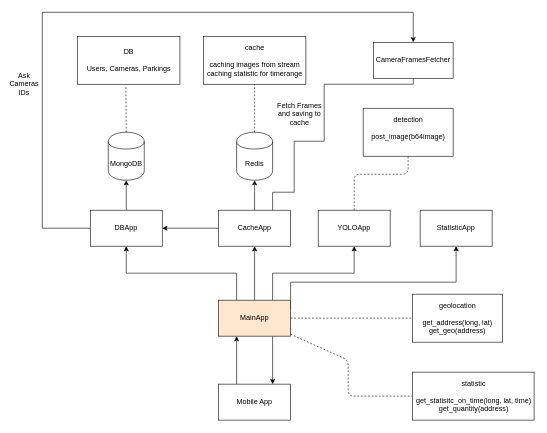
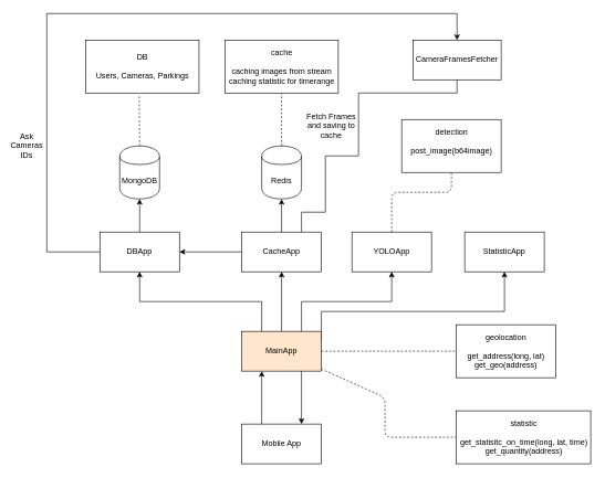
  <mxCell id="0" />
  <mxCell id="1" parent="0" />
  <mxCell id="2" style="edgeStyle=orthogonalEdgeStyle;rounded=0;orthogonalLoop=1;jettySize=auto;html=1;exitX=0.25;exitY=0;exitDx=0;exitDy=0;entryX=0.25;entryY=1;entryDx=0;entryDy=0;" parent="1" source="3" target="9" edge="1"><mxGeometry relative="1" as="geometry" /></mxCell>
  <mxCell id="3" value="Mobile App" style="rounded=0;whiteSpace=wrap;html=1;" parent="1" vertex="1"><mxGeometry x="364" y="640" width="120" height="60" as="geometry" /></mxCell>
  <mxCell id="4" style="edgeStyle=orthogonalEdgeStyle;rounded=0;orthogonalLoop=1;jettySize=auto;html=1;exitX=0.75;exitY=1;exitDx=0;exitDy=0;entryX=0.75;entryY=0;entryDx=0;entryDy=0;" parent="1" source="9" target="3" edge="1"><mxGeometry relative="1" as="geometry" /></mxCell>
  <mxCell id="5" style="edgeStyle=orthogonalEdgeStyle;rounded=0;orthogonalLoop=1;jettySize=auto;html=1;exitX=0.25;exitY=0;exitDx=0;exitDy=0;entryX=0.5;entryY=1;entryDx=0;entryDy=0;" parent="1" source="9" target="12" edge="1"><mxGeometry relative="1" as="geometry" /></mxCell>
  <mxCell id="6" style="edgeStyle=orthogonalEdgeStyle;rounded=0;orthogonalLoop=1;jettySize=auto;html=1;exitX=0.5;exitY=0;exitDx=0;exitDy=0;entryX=0.5;entryY=1;entryDx=0;entryDy=0;" parent="1" source="9" target="15" edge="1"><mxGeometry relative="1" as="geometry" /></mxCell>
  <mxCell id="7" style="edgeStyle=orthogonalEdgeStyle;rounded=0;orthogonalLoop=1;jettySize=auto;html=1;exitX=0.75;exitY=0;exitDx=0;exitDy=0;entryX=0.5;entryY=1;entryDx=0;entryDy=0;" parent="1" source="9" target="16" edge="1"><mxGeometry relative="1" as="geometry" /></mxCell>
  <mxCell id="8" style="edgeStyle=orthogonalEdgeStyle;rounded=0;orthogonalLoop=1;jettySize=auto;html=1;exitX=1;exitY=0.25;exitDx=0;exitDy=0;entryX=0.5;entryY=1;entryDx=0;entryDy=0;" parent="1" source="9" target="25" edge="1"><mxGeometry relative="1" as="geometry"><Array as="points"><mxPoint x="484" y="470" /><mxPoint x="760" y="470" /></Array></mxGeometry></mxCell>
  <mxCell id="9" value="MainApp" style="rounded=0;whiteSpace=wrap;html=1;fillColor=#ffe6cc;" parent="1" vertex="1"><mxGeometry x="364" y="500" width="120" height="60" as="geometry" /></mxCell>
  <mxCell id="10" style="edgeStyle=orthogonalEdgeStyle;rounded=0;orthogonalLoop=1;jettySize=auto;html=1;exitX=0.5;exitY=0;exitDx=0;exitDy=0;entryX=0.5;entryY=1;entryDx=0;entryDy=0;" parent="1" source="12" target="17" edge="1"><mxGeometry relative="1" as="geometry" /></mxCell>
  <mxCell id="11" style="edgeStyle=orthogonalEdgeStyle;rounded=0;orthogonalLoop=1;jettySize=auto;html=1;exitX=0;exitY=0.5;exitDx=0;exitDy=0;entryX=0.5;entryY=0;entryDx=0;entryDy=0;" edge="1" parent="1" source="12" target="31"><mxGeometry relative="1" as="geometry"><Array as="points"><mxPoint x="70" y="380" /><mxPoint x="70" y="20" /><mxPoint x="689" y="20" /></Array></mxGeometry></mxCell>
  <mxCell id="12" value="DBApp" style="rounded=0;whiteSpace=wrap;html=1;" parent="1" vertex="1"><mxGeometry x="150" y="350" width="120" height="60" as="geometry" /></mxCell>
  <mxCell id="13" style="edgeStyle=orthogonalEdgeStyle;rounded=0;orthogonalLoop=1;jettySize=auto;html=1;exitX=0.5;exitY=0;exitDx=0;exitDy=0;entryX=0.5;entryY=1;entryDx=0;entryDy=0;" parent="1" source="15" target="18" edge="1"><mxGeometry relative="1" as="geometry" /></mxCell>
  <mxCell id="14" style="edgeStyle=orthogonalEdgeStyle;rounded=0;orthogonalLoop=1;jettySize=auto;html=1;exitX=0;exitY=0.5;exitDx=0;exitDy=0;" edge="1" parent="1" source="15" target="12"><mxGeometry relative="1" as="geometry" /></mxCell>
  <mxCell id="15" value="CacheApp" style="rounded=0;whiteSpace=wrap;html=1;" parent="1" vertex="1"><mxGeometry x="364" y="350" width="120" height="60" as="geometry" /></mxCell>
  <mxCell id="16" value="YOLOApp" style="rounded=0;whiteSpace=wrap;html=1;" parent="1" vertex="1"><mxGeometry x="530" y="350" width="120" height="60" as="geometry" /></mxCell>
  <mxCell id="17" value="MongoDB" style="shape=cylinder;whiteSpace=wrap;html=1;boundedLbl=1;backgroundOutline=1;" parent="1" vertex="1"><mxGeometry x="180" y="220" width="60" height="80" as="geometry" /></mxCell>
  <mxCell id="18" value="Redis" style="shape=cylinder;whiteSpace=wrap;html=1;boundedLbl=1;backgroundOutline=1;" parent="1" vertex="1"><mxGeometry x="394" y="220" width="60" height="80" as="geometry" /></mxCell>
  <mxCell id="19" value="" style="endArrow=none;dashed=1;html=1;exitX=1;exitY=0.5;exitDx=0;exitDy=0;entryX=0;entryY=0.5;entryDx=0;entryDy=0;" parent="1" source="9" target="20" edge="1"><mxGeometry width="50" height="50" relative="1" as="geometry"><mxPoint x="530" y="550" as="sourcePoint" /><mxPoint x="660" y="530" as="targetPoint" /></mxGeometry></mxCell>
  <mxCell id="20" value="geolocation&lt;br&gt;&lt;br&gt;get_address(long, lat)&lt;br&gt;get_geo(address)" style="html=1;" parent="1" vertex="1"><mxGeometry x="687" y="490" width="150" height="80" as="geometry" /></mxCell>
  <mxCell id="21" value="" style="endArrow=none;dashed=1;html=1;entryX=0;entryY=0.5;entryDx=0;entryDy=0;" parent="1" source="9" target="22" edge="1"><mxGeometry width="50" height="50" relative="1" as="geometry"><mxPoint x="620" y="650" as="sourcePoint" /><mxPoint x="660" y="660" as="targetPoint" /><Array as="points"><mxPoint x="580" y="600" /><mxPoint x="580" y="660" /></Array></mxGeometry></mxCell>
  <mxCell id="22" value="statistic&lt;br&gt;&lt;br&gt;get_statisitc_on_time(long, lat, time)&lt;br&gt;get_quantity(address)" style="html=1;" parent="1" vertex="1"><mxGeometry x="687" y="620" width="203" height="80" as="geometry" /></mxCell>
  <mxCell id="23" value="detection&lt;br&gt;&lt;br&gt;post_image(b64image)&lt;br&gt;&lt;span style=&quot;color: rgba(0 , 0 , 0 , 0) ; font-family: monospace ; font-size: 0px&quot;&gt;%3CmxGraphModel%3E%3Croot%3E%3CmxCell%20id%3D%220%22%2F%3E%3CmxCell%20id%3D%221%22%20parent%3D%220%22%2F%3E%3CmxCell%20id%3D%222%22%20value%3D%22geolocation%26lt%3Bbr%26gt%3B%26lt%3Bbr%26gt%3Bget_address(long%2C%20lat)%26lt%3Bbr%26gt%3Bget_geo(address)%22%20style%3D%22html%3D1%3B%22%20vertex%3D%221%22%20parent%3D%221%22%3E%3CmxGeometry%20x%3D%22677%22%20y%3D%22420%22%20width%3D%22150%22%20height%3D%2280%22%20as%3D%22geometry%22%2F%3E%3C%2FmxCell%3E%3C%2Froot%3E%3C%2FmxGraphModel%3E&lt;/span&gt;" style="html=1;" parent="1" vertex="1"><mxGeometry x="605" y="180" width="150" height="80" as="geometry" /></mxCell>
  <mxCell id="24" value="" style="endArrow=none;dashed=1;html=1;entryX=0.5;entryY=1;entryDx=0;entryDy=0;exitX=0.5;exitY=0;exitDx=0;exitDy=0;" parent="1" source="16" target="23" edge="1"><mxGeometry width="50" height="50" relative="1" as="geometry"><mxPoint x="600" y="320" as="sourcePoint" /><mxPoint x="650" y="270" as="targetPoint" /><Array as="points"><mxPoint x="590" y="290" /><mxPoint x="680" y="290" /></Array></mxGeometry></mxCell>
  <mxCell id="25" value="StatisticApp" style="rounded=0;whiteSpace=wrap;html=1;" parent="1" vertex="1"><mxGeometry x="700" y="350" width="120" height="60" as="geometry" /></mxCell>
  <mxCell id="26" value="" style="endArrow=none;dashed=1;html=1;exitX=0.5;exitY=0;exitDx=0;exitDy=0;entryX=0.5;entryY=1;entryDx=0;entryDy=0;" parent="1" source="18" target="27" edge="1"><mxGeometry width="50" height="50" relative="1" as="geometry"><mxPoint x="400" y="210" as="sourcePoint" /><mxPoint x="424" y="150" as="targetPoint" /></mxGeometry></mxCell>
  <mxCell id="27" value="cache&lt;br&gt;&lt;br&gt;caching images from stream&lt;br&gt;caching statistic for timerange" style="html=1;" parent="1" vertex="1"><mxGeometry x="338.5" y="60" width="171" height="80" as="geometry" /></mxCell>
  <mxCell id="28" value="DB&lt;br&gt;&lt;br&gt;Users, Cameras, Parkings" style="html=1;" parent="1" vertex="1"><mxGeometry x="128.5" y="60" width="171" height="80" as="geometry" /></mxCell>
  <mxCell id="29" value="" style="endArrow=none;dashed=1;html=1;exitX=0.5;exitY=0;exitDx=0;exitDy=0;entryX=0.473;entryY=1.025;entryDx=0;entryDy=0;entryPerimeter=0;" parent="1" source="17" target="28" edge="1"><mxGeometry width="50" height="50" relative="1" as="geometry"><mxPoint x="434" y="230" as="sourcePoint" /><mxPoint x="434" y="150" as="targetPoint" /></mxGeometry></mxCell>
  <mxCell id="30" style="edgeStyle=orthogonalEdgeStyle;rounded=0;orthogonalLoop=1;jettySize=auto;html=1;exitX=0.5;exitY=1;exitDx=0;exitDy=0;entryX=0.75;entryY=0;entryDx=0;entryDy=0;endArrow=none;" edge="1" parent="1" source="31" target="15"><mxGeometry relative="1" as="geometry"><Array as="points"><mxPoint x="689" y="140" /><mxPoint x="540" y="140" /><mxPoint x="540" y="235" /><mxPoint x="490" y="235" /><mxPoint x="490" y="320" /><mxPoint x="454" y="320" /></Array></mxGeometry></mxCell>
- <mxCell id="31" value="CameraFramesFetcher" style="rounded=0;whiteSpace=wrap;html=1;" vertex="1" parent="1"><mxGeometry x="622" y="70" width="133" height="60" as="geometry" /></mxCell>
- <mxCell id="32" value="Ask Cameras IDs" style="text;html=1;strokeColor=none;fillColor=none;align=center;verticalAlign=middle;whiteSpace=wrap;rounded=0;" vertex="1" parent="1"><mxGeometry x="20" y="130" width="40" height="20" as="geometry" /></mxCell>
+ <mxCell id="31" value="CameraFramesFetcher" style="rounded=0;whiteSpace=wrap;html=1;" vertex="1" parent="1"><mxGeometry x="622" y="60" width="133" height="60" as="geometry" /></mxCell>
+ <mxCell id="32" value="Ask Cameras IDs" style="text;html=1;strokeColor=none;fillColor=none;align=center;verticalAlign=middle;whiteSpace=wrap;rounded=0;" vertex="1" parent="1"><mxGeometry x="20" y="210" width="40" height="20" as="geometry" /></mxCell>
  <mxCell id="33" value="Fetch Frames and saving to cache" style="text;html=1;strokeColor=none;fillColor=none;align=center;verticalAlign=middle;whiteSpace=wrap;rounded=0;" vertex="1" parent="1"><mxGeometry x="454" y="180" width="90" height="20" as="geometry" /></mxCell>
